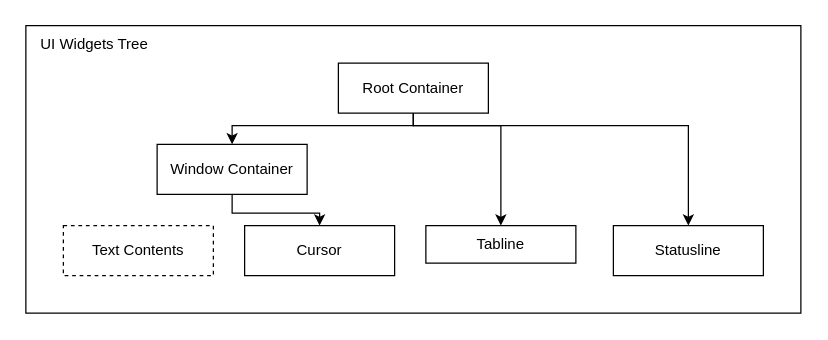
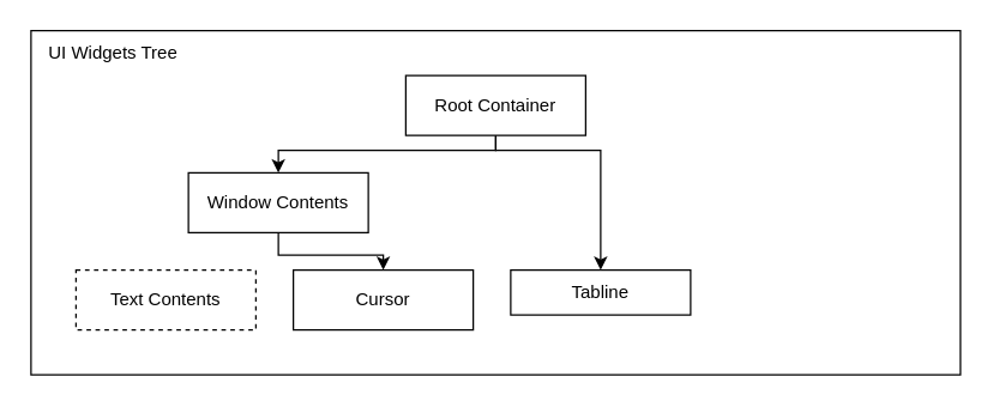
  <mxCell id="0" />
  <mxCell id="1" parent="0" />
  <mxCell id="2" value="" style="rounded=0;whiteSpace=wrap;html=1;" vertex="1" parent="1"><mxGeometry x="20" y="20" width="620" height="230" as="geometry" /></mxCell>
  <mxCell id="3" style="edgeStyle=orthogonalEdgeStyle;rounded=0;orthogonalLoop=1;jettySize=auto;html=1;entryX=0.5;entryY=0;entryDx=0;entryDy=0;" edge="1" parent="1" source="6" target="9"><mxGeometry relative="1" as="geometry"><Array as="points"><mxPoint x="330" y="100" /><mxPoint x="185" y="100" /></Array></mxGeometry></mxCell>
  <mxCell id="4" style="edgeStyle=orthogonalEdgeStyle;rounded=0;orthogonalLoop=1;jettySize=auto;html=1;entryX=0.5;entryY=0;entryDx=0;entryDy=0;" edge="1" parent="1" source="6" target="12"><mxGeometry relative="1" as="geometry"><Array as="points"><mxPoint x="330" y="100" /><mxPoint x="400" y="100" /></Array></mxGeometry></mxCell>
- <mxCell id="5" style="edgeStyle=orthogonalEdgeStyle;rounded=0;orthogonalLoop=1;jettySize=auto;html=1;entryX=0.5;entryY=0;entryDx=0;entryDy=0;" edge="1" parent="1" source="6" target="13"><mxGeometry relative="1" as="geometry"><Array as="points"><mxPoint x="330" y="100" /><mxPoint x="550" y="100" /></Array></mxGeometry></mxCell>
  <mxCell id="6" value="Root Container" style="rounded=0;whiteSpace=wrap;html=1;" vertex="1" parent="1"><mxGeometry x="270" y="50" width="120" height="40" as="geometry" /></mxCell>
  <mxCell id="7" value="UI Widgets Tree" style="text;html=1;align=center;verticalAlign=middle;whiteSpace=wrap;rounded=0;" vertex="1" parent="1"><mxGeometry x="20" y="20" width="110" height="30" as="geometry" /></mxCell>
  <mxCell id="8" style="edgeStyle=orthogonalEdgeStyle;rounded=0;orthogonalLoop=1;jettySize=auto;html=1;entryX=0.5;entryY=0;entryDx=0;entryDy=0;" edge="1" parent="1" source="9" target="11"><mxGeometry relative="1" as="geometry"><Array as="points"><mxPoint x="185" y="170" /><mxPoint x="255" y="170" /></Array></mxGeometry></mxCell>
- <mxCell id="9" value="Window Container" style="rounded=0;whiteSpace=wrap;html=1;" vertex="1" parent="1"><mxGeometry x="125" y="115" width="120" height="40" as="geometry" /></mxCell>
+ <mxCell id="9" value="Window Contents" style="rounded=0;whiteSpace=wrap;html=1;" vertex="1" parent="1"><mxGeometry x="125" y="115" width="120" height="40" as="geometry" /></mxCell>
  <mxCell id="10" value="Text Contents" style="rounded=0;whiteSpace=wrap;html=1;dashed=1;" vertex="1" parent="1"><mxGeometry x="50" y="180" width="120" height="40" as="geometry" /></mxCell>
  <mxCell id="11" value="Cursor" style="rounded=0;whiteSpace=wrap;html=1;" vertex="1" parent="1"><mxGeometry x="195" y="180" width="120" height="40" as="geometry" /></mxCell>
  <mxCell id="12" value="Tabline" style="rounded=0;whiteSpace=wrap;html=1;" vertex="1" parent="1"><mxGeometry x="340" y="180" width="120" height="30" as="geometry" /></mxCell>
- <mxCell id="13" value="Statusline" style="rounded=0;whiteSpace=wrap;html=1;" vertex="1" parent="1"><mxGeometry x="490" y="180" width="120" height="40" as="geometry" /></mxCell>
